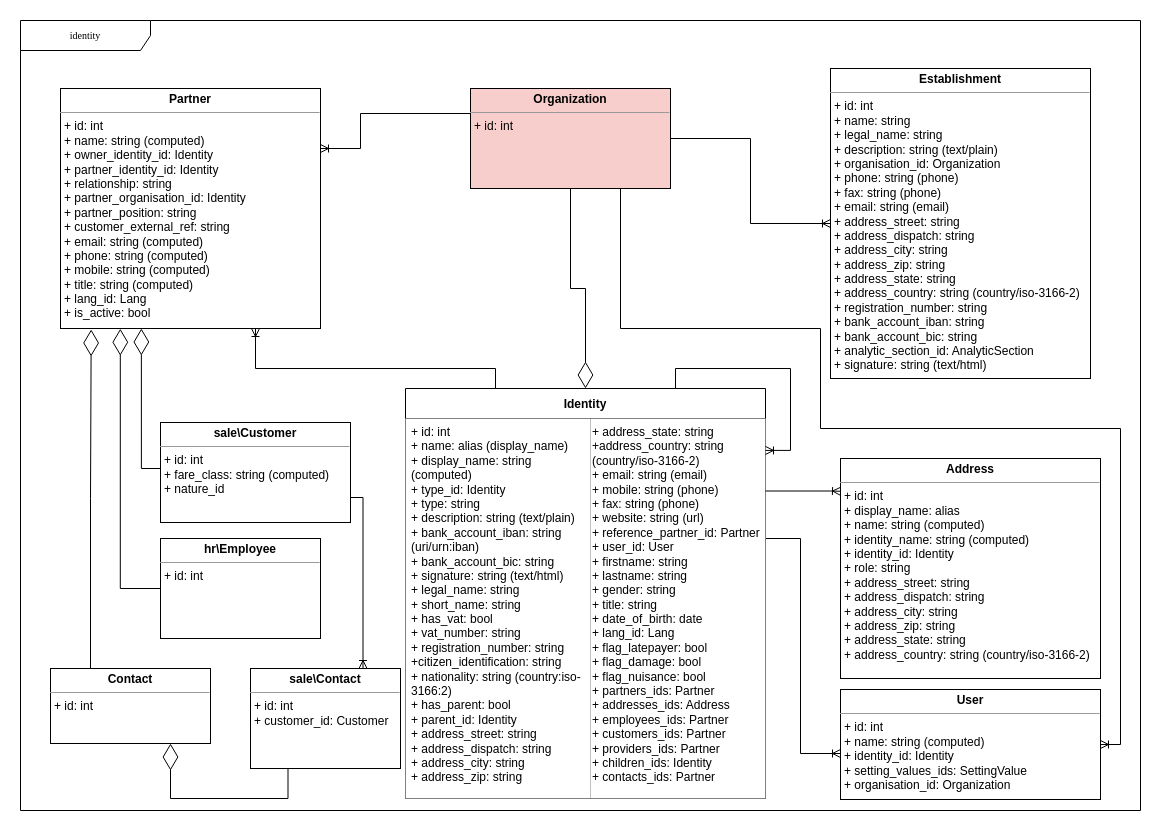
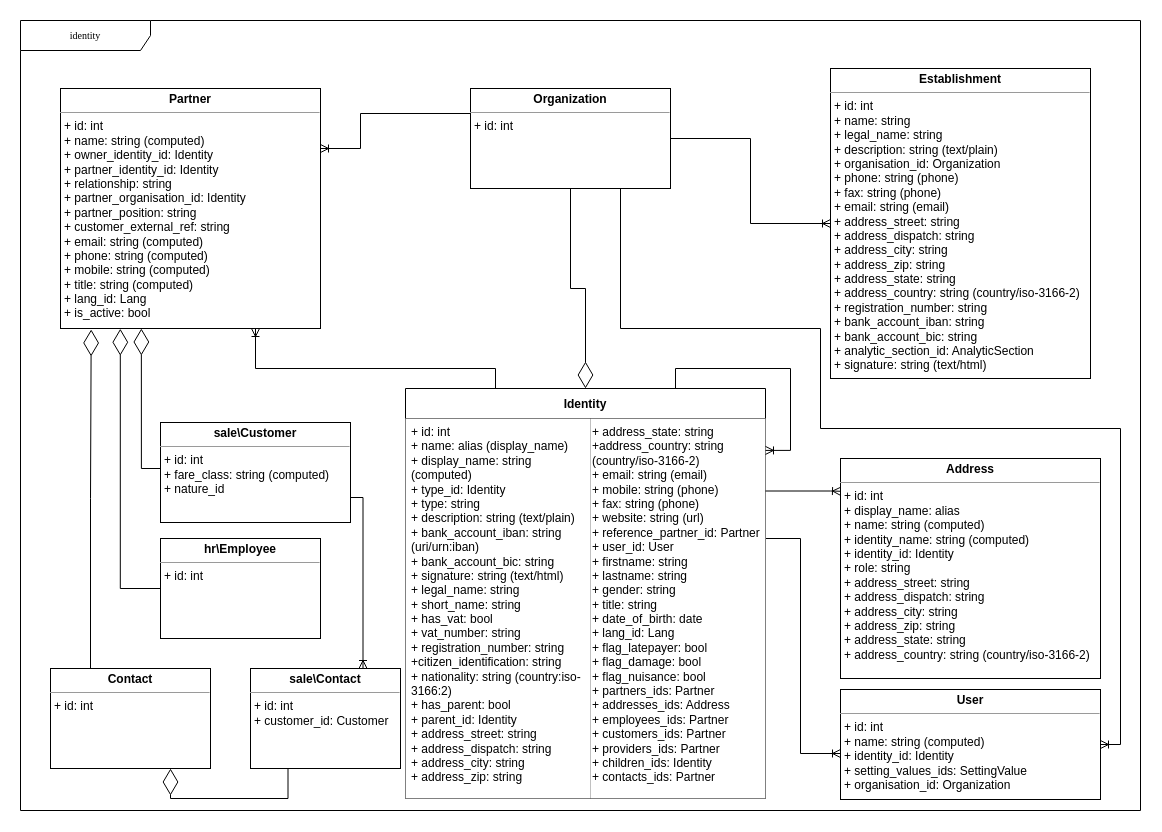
  <mxCell id="0" />
  <mxCell id="1" parent="0" />
  <mxCell id="2" value="identity" style="shape=umlFrame;whiteSpace=wrap;html=1;rounded=0;shadow=0;comic=0;labelBackgroundColor=none;strokeWidth=1;fontFamily=Verdana;fontSize=10;align=center;width=130;height=30;" parent="1" vertex="1"><mxGeometry x="20" y="20" width="1120" height="790" as="geometry" /></mxCell>
  <mxCell id="3" style="edgeStyle=orthogonalEdgeStyle;rounded=0;orthogonalLoop=1;jettySize=auto;html=1;endArrow=ERoneToMany;endFill=0;" parent="1" target="13" edge="1"><mxGeometry relative="1" as="geometry"><mxPoint x="765" y="538" as="sourcePoint" /><mxPoint x="830" y="528" as="targetPoint" /><Array as="points"><mxPoint x="800" y="538" /><mxPoint x="800" y="753" /></Array></mxGeometry></mxCell>
  <mxCell id="4" style="edgeStyle=orthogonalEdgeStyle;rounded=0;orthogonalLoop=1;jettySize=auto;html=1;entryX=0.75;entryY=1;entryDx=0;entryDy=0;endArrow=ERoneToMany;endFill=0;exitX=0.25;exitY=0;exitDx=0;exitDy=0;" parent="1" source="5" target="12" edge="1"><mxGeometry relative="1" as="geometry"><Array as="points"><mxPoint x="495" y="368" /><mxPoint x="255" y="368" /></Array></mxGeometry></mxCell>
  <mxCell id="5" value="Identity" style="shape=table;startSize=30;container=1;collapsible=0;childLayout=tableLayout;fontStyle=1;strokeWidth=1;" parent="1" vertex="1"><mxGeometry x="405" y="388" width="360" height="410" as="geometry" /></mxCell>
  <mxCell id="6" value="" style="shape=tableRow;horizontal=0;startSize=0;swimlaneHead=0;swimlaneBody=0;top=0;left=0;bottom=0;right=0;collapsible=0;dropTarget=0;fillColor=none;points=[[0,0.5],[1,0.5]];portConstraint=eastwest;" parent="5" vertex="1"><mxGeometry y="30" width="360" height="380" as="geometry" /></mxCell>
  <mxCell id="7" value="&lt;p style=&quot;margin: 0px 0px 0px 4px;&quot;&gt;+ id: int&lt;br&gt;+ name: alias (display_name)&lt;/p&gt;&lt;p style=&quot;margin: 0px 0px 0px 4px;&quot;&gt;+ display_name: string (computed)&lt;/p&gt;&lt;p style=&quot;margin: 0px 0px 0px 4px;&quot;&gt;+ type_id: Identity&lt;/p&gt;&lt;p style=&quot;margin: 0px 0px 0px 4px;&quot;&gt;+ type: string&lt;/p&gt;&lt;p style=&quot;margin: 0px 0px 0px 4px;&quot;&gt;+ description: string (text/plain)&lt;br&gt;&lt;/p&gt;&lt;p style=&quot;margin: 0px 0px 0px 4px;&quot;&gt;+ bank_account_iban: string (uri/urn:iban)&lt;/p&gt;&lt;p style=&quot;margin: 0px 0px 0px 4px;&quot;&gt;+ bank_account_bic: string&lt;br&gt;&lt;/p&gt;&lt;p style=&quot;margin: 0px 0px 0px 4px;&quot;&gt;+ signature: string (text/html)&lt;/p&gt;&lt;p style=&quot;margin: 0px 0px 0px 4px;&quot;&gt;+ legal_name: string&lt;/p&gt;&lt;p style=&quot;margin: 0px 0px 0px 4px;&quot;&gt;+ short_name: string&lt;br&gt;&lt;/p&gt;&lt;p style=&quot;margin: 0px 0px 0px 4px;&quot;&gt;+ has_vat: bool&lt;/p&gt;&lt;p style=&quot;margin: 0px 0px 0px 4px;&quot;&gt;+ vat_number: string&lt;/p&gt;&lt;p style=&quot;margin: 0px 0px 0px 4px;&quot;&gt;+ registration_number: string&lt;/p&gt;&lt;p style=&quot;margin: 0px 0px 0px 4px;&quot;&gt;+citizen_identification: string&lt;/p&gt;&lt;p style=&quot;margin: 0px 0px 0px 4px;&quot;&gt;+ nationality: string (country:iso-3166:2)&lt;/p&gt;&lt;p style=&quot;margin: 0px 0px 0px 4px;&quot;&gt;+ has_parent: bool&lt;/p&gt;&lt;p style=&quot;margin: 0px 0px 0px 4px;&quot;&gt;+ parent_id: Identity&lt;/p&gt;&lt;p style=&quot;margin: 0px 0px 0px 4px;&quot;&gt;+ address_street: string&lt;br&gt;+ address_dispatch: string&lt;br&gt;+ address_city: string&lt;br&gt;+ address_zip: string&lt;br&gt;&lt;/p&gt;&lt;p style=&quot;margin: 0px 0px 0px 4px;&quot;&gt;&lt;br&gt;&lt;/p&gt;" style="shape=partialRectangle;html=1;whiteSpace=wrap;connectable=0;overflow=hidden;top=0;left=0;bottom=0;right=0;pointerEvents=1;align=left;verticalAlign=top;strokeWidth=3;" parent="6" vertex="1"><mxGeometry width="185" height="380" as="geometry"><mxRectangle width="185" height="380" as="alternateBounds" /></mxGeometry></mxCell>
  <mxCell id="8" value="+ address_state: string&lt;br&gt;+address_country: string (country/iso-3166-2)&lt;br&gt;+ email: string (email)&lt;br&gt;+ mobile: string (phone)&lt;br&gt;+ fax: string (phone)&lt;br&gt;+ website: string (url)&lt;br&gt;+ reference_partner_id: Partner&lt;br&gt;+ user_id: User&lt;br&gt;+ firstname: string&lt;br&gt;+ lastname: string&lt;br&gt;+ gender: string&lt;br&gt;+ title: string&lt;br&gt;+ date_of_birth: date&lt;br&gt;+ lang_id: Lang&lt;br&gt;+ flag_latepayer: bool&lt;br&gt;+ flag_damage: bool&lt;br&gt;+ flag_nuisance: bool&lt;br&gt;+ partners_ids: Partner&lt;br&gt;+ addresses_ids: Address&lt;br&gt;+ employees_ids: Partner&lt;br&gt;+ customers_ids: Partner&lt;br&gt;+ providers_ids: Partner&lt;br&gt;+ children_ids: Identity&lt;br&gt;+ contacts_ids: Partner" style="shape=partialRectangle;html=1;whiteSpace=wrap;connectable=0;overflow=hidden;top=0;left=0;bottom=0;right=0;pointerEvents=1;verticalAlign=top;align=left;strokeWidth=3;" parent="6" vertex="1"><mxGeometry x="185" width="175" height="380" as="geometry"><mxRectangle width="175" height="380" as="alternateBounds" /></mxGeometry></mxCell>
  <mxCell id="9" value="" style="edgeStyle=orthogonalEdgeStyle;fontSize=12;html=1;endArrow=ERoneToMany;rounded=0;exitX=0.75;exitY=0;exitDx=0;exitDy=0;entryX=1;entryY=0.084;entryDx=0;entryDy=0;entryPerimeter=0;" parent="5" source="5" target="6" edge="1"><mxGeometry width="100" height="100" relative="1" as="geometry"><mxPoint x="265" y="280" as="sourcePoint" /><mxPoint x="365" y="180" as="targetPoint" /><Array as="points"><mxPoint x="270" y="-20" /><mxPoint x="385" y="-20" /><mxPoint x="385" y="62" /></Array></mxGeometry></mxCell>
  <mxCell id="10" value="&lt;p style=&quot;margin: 0px ; margin-top: 4px ; text-align: center&quot;&gt;&lt;b&gt;Address&lt;/b&gt;&lt;/p&gt;&lt;hr size=&quot;1&quot;&gt;&lt;p style=&quot;margin: 0px ; margin-left: 4px&quot;&gt;+ id: int&lt;/p&gt;&lt;p style=&quot;margin: 0px 0px 0px 4px;&quot;&gt;+ display_name: alias&lt;/p&gt;&lt;p style=&quot;margin: 0px ; margin-left: 4px&quot;&gt;+ name: string (computed)&lt;/p&gt;&lt;p style=&quot;margin: 0px ; margin-left: 4px&quot;&gt;+ identity_name: string (computed)&lt;br&gt;&lt;/p&gt;&lt;p style=&quot;margin: 0px ; margin-left: 4px&quot;&gt;+ identity_id: Identity&lt;/p&gt;&lt;p style=&quot;margin: 0px ; margin-left: 4px&quot;&gt;+ role: string&lt;/p&gt;&lt;p style=&quot;margin: 0px ; margin-left: 4px&quot;&gt;+ address_street: string&lt;/p&gt;&lt;p style=&quot;margin: 0px ; margin-left: 4px&quot;&gt;+ address_dispatch: string&lt;/p&gt;&lt;p style=&quot;margin: 0px ; margin-left: 4px&quot;&gt;+ address_city: string&lt;/p&gt;&lt;p style=&quot;margin: 0px ; margin-left: 4px&quot;&gt;+ address_zip: string&lt;/p&gt;&lt;p style=&quot;margin: 0px ; margin-left: 4px&quot;&gt;+ address_state: string&lt;/p&gt;&lt;p style=&quot;margin: 0px ; margin-left: 4px&quot;&gt;+ address_country: string (country/iso-3166-2)&lt;/p&gt;&lt;p style=&quot;margin: 0px ; margin-left: 4px&quot;&gt;&lt;br&gt;&lt;/p&gt;" style="verticalAlign=top;align=left;overflow=fill;fontSize=12;fontFamily=Helvetica;html=1;rounded=0;shadow=0;comic=0;labelBackgroundColor=none;strokeWidth=1" parent="1" vertex="1"><mxGeometry x="840" y="458" width="260" height="220" as="geometry" /></mxCell>
  <mxCell id="11" value="&lt;p style=&quot;margin: 0px ; margin-top: 4px ; text-align: center&quot;&gt;&lt;b&gt;Establishment&lt;/b&gt;&lt;/p&gt;&lt;hr size=&quot;1&quot;&gt;&lt;p style=&quot;margin: 0px ; margin-left: 4px&quot;&gt;+ id: int&lt;/p&gt;&lt;p style=&quot;margin: 0px 0px 0px 4px;&quot;&gt;+ name: string&lt;/p&gt;&lt;p style=&quot;margin: 0px ; margin-left: 4px&quot;&gt;+ legal_name: string&amp;nbsp;&lt;/p&gt;&lt;p style=&quot;margin: 0px ; margin-left: 4px&quot;&gt;+ description: string (text/plain)&lt;br&gt;&lt;/p&gt;&lt;p style=&quot;margin: 0px ; margin-left: 4px&quot;&gt;+ organisation_id: Organization&lt;/p&gt;&lt;p style=&quot;margin: 0px ; margin-left: 4px&quot;&gt;+ phone: string (phone)&lt;/p&gt;&lt;p style=&quot;margin: 0px ; margin-left: 4px&quot;&gt;+ fax: string (phone)&lt;/p&gt;&lt;p style=&quot;margin: 0px ; margin-left: 4px&quot;&gt;+ email: string (email)&lt;/p&gt;&lt;p style=&quot;margin: 0px ; margin-left: 4px&quot;&gt;+ address_street: string&lt;/p&gt;&lt;p style=&quot;margin: 0px ; margin-left: 4px&quot;&gt;+ address_dispatch: string&lt;/p&gt;&lt;p style=&quot;margin: 0px ; margin-left: 4px&quot;&gt;+ address_city: string&lt;/p&gt;&lt;p style=&quot;margin: 0px ; margin-left: 4px&quot;&gt;+ address_zip: string&lt;/p&gt;&lt;p style=&quot;margin: 0px ; margin-left: 4px&quot;&gt;+ address_state: string&lt;/p&gt;&lt;p style=&quot;margin: 0px ; margin-left: 4px&quot;&gt;+ address_country: string (country/iso-3166-2)&lt;/p&gt;&lt;p style=&quot;margin: 0px ; margin-left: 4px&quot;&gt;+ registration_number: string&lt;/p&gt;&lt;p style=&quot;margin: 0px ; margin-left: 4px&quot;&gt;+ bank_account_iban: string&lt;/p&gt;&lt;p style=&quot;margin: 0px ; margin-left: 4px&quot;&gt;+ bank_account_bic: string&lt;/p&gt;&lt;p style=&quot;margin: 0px ; margin-left: 4px&quot;&gt;+ analytic_section_id: AnalyticSection&lt;/p&gt;&lt;p style=&quot;margin: 0px ; margin-left: 4px&quot;&gt;+ signature: string (text/html)&lt;/p&gt;" style="verticalAlign=top;align=left;overflow=fill;fontSize=12;fontFamily=Helvetica;html=1;rounded=0;shadow=0;comic=0;labelBackgroundColor=none;strokeWidth=1" parent="1" vertex="1"><mxGeometry x="830" y="68" width="260" height="310" as="geometry" /></mxCell>
  <mxCell id="12" value="&lt;p style=&quot;margin: 0px ; margin-top: 4px ; text-align: center&quot;&gt;&lt;b&gt;Partner&lt;/b&gt;&lt;/p&gt;&lt;hr size=&quot;1&quot;&gt;&lt;p style=&quot;margin: 0px ; margin-left: 4px&quot;&gt;+ id: int&lt;/p&gt;&lt;p style=&quot;margin: 0px 0px 0px 4px;&quot;&gt;+ name: string (computed)&lt;/p&gt;&lt;p style=&quot;margin: 0px ; margin-left: 4px&quot;&gt;+ owner_identity_id: Identity&lt;/p&gt;&lt;p style=&quot;margin: 0px ; margin-left: 4px&quot;&gt;+ partner_identity_id: Identity&lt;/p&gt;&lt;p style=&quot;margin: 0px ; margin-left: 4px&quot;&gt;+ relationship: string&lt;/p&gt;&lt;p style=&quot;margin: 0px ; margin-left: 4px&quot;&gt;+ partner_organisation_id: Identity&lt;/p&gt;&lt;p style=&quot;margin: 0px ; margin-left: 4px&quot;&gt;+ partner_position: string&lt;/p&gt;&lt;p style=&quot;margin: 0px ; margin-left: 4px&quot;&gt;+ customer_external_ref: string&lt;/p&gt;&lt;p style=&quot;margin: 0px ; margin-left: 4px&quot;&gt;+ email: string (computed)&lt;/p&gt;&lt;p style=&quot;margin: 0px ; margin-left: 4px&quot;&gt;+ phone: string (computed)&lt;/p&gt;&lt;p style=&quot;margin: 0px ; margin-left: 4px&quot;&gt;+ mobile: string (computed)&lt;/p&gt;&lt;p style=&quot;margin: 0px ; margin-left: 4px&quot;&gt;+ title: string (computed)&lt;/p&gt;&lt;p style=&quot;margin: 0px ; margin-left: 4px&quot;&gt;+ lang_id: Lang&lt;/p&gt;&lt;p style=&quot;margin: 0px ; margin-left: 4px&quot;&gt;+ is_active: bool&lt;/p&gt;" style="verticalAlign=top;align=left;overflow=fill;fontSize=12;fontFamily=Helvetica;html=1;rounded=0;shadow=0;comic=0;labelBackgroundColor=none;strokeWidth=1" parent="1" vertex="1"><mxGeometry x="60" y="88" width="260" height="240" as="geometry" /></mxCell>
  <mxCell id="13" value="&lt;p style=&quot;margin: 0px ; margin-top: 4px ; text-align: center&quot;&gt;&lt;b&gt;User&lt;/b&gt;&lt;/p&gt;&lt;hr size=&quot;1&quot;&gt;&lt;p style=&quot;margin: 0px ; margin-left: 4px&quot;&gt;+ id: int&lt;/p&gt;&lt;p style=&quot;margin: 0px 0px 0px 4px;&quot;&gt;+ name: string (computed)&lt;/p&gt;&lt;p style=&quot;margin: 0px ; margin-left: 4px&quot;&gt;+ identity_id: Identity&lt;/p&gt;&lt;p style=&quot;margin: 0px ; margin-left: 4px&quot;&gt;+ setting_values_ids: SettingValue&lt;/p&gt;&lt;p style=&quot;margin: 0px ; margin-left: 4px&quot;&gt;+ organisation_id: Organization&lt;/p&gt;" style="verticalAlign=top;align=left;overflow=fill;fontSize=12;fontFamily=Helvetica;html=1;rounded=0;shadow=0;comic=0;labelBackgroundColor=none;strokeWidth=1" parent="1" vertex="1"><mxGeometry x="840" y="689" width="260" height="110" as="geometry" /></mxCell>
  <mxCell id="14" style="edgeStyle=orthogonalEdgeStyle;rounded=0;orthogonalLoop=1;jettySize=auto;html=1;exitX=1;exitY=0.25;exitDx=0;exitDy=0;endArrow=ERoneToMany;endFill=0;entryX=0;entryY=0.149;entryDx=0;entryDy=0;entryPerimeter=0;" parent="1" source="5" target="10" edge="1"><mxGeometry relative="1" as="geometry"><Array as="points"><mxPoint x="830" y="491" /></Array><mxPoint x="830" y="488" as="targetPoint" /></mxGeometry></mxCell>
  <mxCell id="15" value="" style="endArrow=diamondThin;endFill=0;endSize=24;html=1;rounded=0;exitX=0;exitY=0.471;exitDx=0;exitDy=0;edgeStyle=orthogonalEdgeStyle;entryX=0.311;entryY=1;entryDx=0;entryDy=0;entryPerimeter=0;exitPerimeter=0;" parent="1" source="16" target="12" edge="1"><mxGeometry width="160" relative="1" as="geometry"><mxPoint y="388" as="sourcePoint" x="0" /><mxPoint x="140" y="348" as="targetPoint" /><Array as="points"><mxPoint x="170" y="468" /><mxPoint x="141" y="468" /></Array></mxGeometry></mxCell>
  <mxCell id="16" value="&lt;p style=&quot;margin: 0px ; margin-top: 4px ; text-align: center&quot;&gt;&lt;b&gt;sale\Customer&lt;/b&gt;&lt;/p&gt;&lt;hr size=&quot;1&quot;&gt;&lt;p style=&quot;margin: 0px ; margin-left: 4px&quot;&gt;+ id: int&lt;/p&gt;&lt;p style=&quot;margin: 0px 0px 0px 4px&quot;&gt;+ fare_class: string (computed)&lt;/p&gt;&lt;p style=&quot;margin: 0px ; margin-left: 4px&quot;&gt;+ nature_id&lt;/p&gt;" style="verticalAlign=top;align=left;overflow=fill;fontSize=12;fontFamily=Helvetica;html=1;rounded=0;shadow=0;comic=0;labelBackgroundColor=none;strokeWidth=1" parent="1" vertex="1"><mxGeometry x="160" y="422" width="190" height="100" as="geometry" /></mxCell>
- <mxCell id="17" value="&lt;p style=&quot;margin: 0px ; margin-top: 4px ; text-align: center&quot;&gt;&lt;b&gt;Contact&lt;/b&gt;&lt;/p&gt;&lt;hr size=&quot;1&quot;&gt;&lt;p style=&quot;margin: 0px ; margin-left: 4px&quot;&gt;+ id: int&lt;/p&gt;&lt;p style=&quot;margin: 0px ; margin-left: 4px&quot;&gt;&lt;br&gt;&lt;/p&gt;" style="verticalAlign=top;align=left;overflow=fill;fontSize=12;fontFamily=Helvetica;html=1;rounded=0;shadow=0;comic=0;labelBackgroundColor=none;strokeWidth=1" parent="1" vertex="1"><mxGeometry x="50" y="668" width="160" height="75" as="geometry" /></mxCell>
+ <mxCell id="17" value="&lt;p style=&quot;margin: 0px ; margin-top: 4px ; text-align: center&quot;&gt;&lt;b&gt;Contact&lt;/b&gt;&lt;/p&gt;&lt;hr size=&quot;1&quot;&gt;&lt;p style=&quot;margin: 0px ; margin-left: 4px&quot;&gt;+ id: int&lt;/p&gt;&lt;p style=&quot;margin: 0px ; margin-left: 4px&quot;&gt;&lt;br&gt;&lt;/p&gt;" style="verticalAlign=top;align=left;overflow=fill;fontSize=12;fontFamily=Helvetica;html=1;rounded=0;shadow=0;comic=0;labelBackgroundColor=none;strokeWidth=1" parent="1" vertex="1"><mxGeometry x="50" y="668" width="160" height="100" as="geometry" /></mxCell>
  <mxCell id="18" value="" style="endArrow=diamondThin;endFill=0;endSize=24;html=1;rounded=0;exitX=0;exitY=0.5;exitDx=0;exitDy=0;edgeStyle=orthogonalEdgeStyle;entryX=0.23;entryY=1.001;entryDx=0;entryDy=0;entryPerimeter=0;" parent="1" source="19" target="12" edge="1"><mxGeometry width="160" relative="1" as="geometry"><mxPoint x="240" y="428" as="sourcePoint" /><mxPoint x="120" y="338" as="targetPoint" /><Array as="points"><mxPoint x="120" y="588" /></Array></mxGeometry></mxCell>
  <mxCell id="19" value="&lt;p style=&quot;margin: 0px ; margin-top: 4px ; text-align: center&quot;&gt;&lt;b&gt;hr\Employee&lt;/b&gt;&lt;/p&gt;&lt;hr size=&quot;1&quot;&gt;&lt;p style=&quot;margin: 0px ; margin-left: 4px&quot;&gt;+ id: int&lt;/p&gt;&lt;p style=&quot;border-color: var(--border-color); margin: 0px 0px 0px 4px;&quot;&gt;&lt;br&gt;&lt;/p&gt;" style="verticalAlign=top;align=left;overflow=fill;fontSize=12;fontFamily=Helvetica;html=1;rounded=0;shadow=0;comic=0;labelBackgroundColor=none;strokeWidth=1" parent="1" vertex="1"><mxGeometry x="160" y="538" width="160" height="100" as="geometry" /></mxCell>
  <mxCell id="20" value="" style="endArrow=diamondThin;endFill=0;endSize=24;html=1;rounded=0;edgeStyle=orthogonalEdgeStyle;entryX=0.118;entryY=1.004;entryDx=0;entryDy=0;entryPerimeter=0;exitX=0.25;exitY=0;exitDx=0;exitDy=0;" parent="1" source="17" target="12" edge="1"><mxGeometry width="160" relative="1" as="geometry"><mxPoint x="91" y="658" as="sourcePoint" /><mxPoint x="70" y="358" as="targetPoint" /></mxGeometry></mxCell>
- <mxCell id="21" value="&lt;p style=&quot;margin: 0px ; margin-top: 4px ; text-align: center&quot;&gt;&lt;b&gt;Organization&lt;/b&gt;&lt;/p&gt;&lt;hr size=&quot;1&quot;&gt;&lt;p style=&quot;margin: 0px ; margin-left: 4px&quot;&gt;+ id: int&lt;/p&gt;&lt;p style=&quot;margin: 0px ; margin-left: 4px&quot;&gt;&lt;br&gt;&lt;/p&gt;" style="verticalAlign=top;align=left;overflow=fill;fontSize=12;fontFamily=Helvetica;html=1;rounded=0;shadow=0;comic=0;labelBackgroundColor=none;strokeWidth=1;fillColor=#f8cecc;" parent="1" vertex="1"><mxGeometry x="470" y="88" width="200" height="100" as="geometry" /></mxCell>
+ <mxCell id="21" value="&lt;p style=&quot;margin: 0px ; margin-top: 4px ; text-align: center&quot;&gt;&lt;b&gt;Organization&lt;/b&gt;&lt;/p&gt;&lt;hr size=&quot;1&quot;&gt;&lt;p style=&quot;margin: 0px ; margin-left: 4px&quot;&gt;+ id: int&lt;/p&gt;&lt;p style=&quot;margin: 0px ; margin-left: 4px&quot;&gt;&lt;br&gt;&lt;/p&gt;" style="verticalAlign=top;align=left;overflow=fill;fontSize=12;fontFamily=Helvetica;html=1;rounded=0;shadow=0;comic=0;labelBackgroundColor=none;strokeWidth=1" parent="1" vertex="1"><mxGeometry x="470" y="88" width="200" height="100" as="geometry" /></mxCell>
  <mxCell id="22" value="" style="edgeStyle=orthogonalEdgeStyle;fontSize=12;html=1;endArrow=ERoneToMany;rounded=0;" parent="1" source="21" target="11" edge="1"><mxGeometry width="100" height="100" relative="1" as="geometry"><mxPoint x="530" y="298" as="sourcePoint" /><mxPoint x="630" y="198" as="targetPoint" /></mxGeometry></mxCell>
  <mxCell id="23" value="" style="edgeStyle=orthogonalEdgeStyle;fontSize=12;html=1;endArrow=ERoneToMany;rounded=0;entryX=1;entryY=0.25;entryDx=0;entryDy=0;exitX=0;exitY=0.25;exitDx=0;exitDy=0;" parent="1" source="21" target="12" edge="1"><mxGeometry width="100" height="100" relative="1" as="geometry"><mxPoint x="330" y="158" as="sourcePoint" /><mxPoint x="480" y="148" as="targetPoint" /><Array as="points"><mxPoint x="360" y="113" /><mxPoint x="360" y="148" /></Array></mxGeometry></mxCell>
  <mxCell id="24" value="" style="endArrow=diamondThin;endFill=0;endSize=24;html=1;rounded=0;edgeStyle=orthogonalEdgeStyle;entryX=0.5;entryY=0;entryDx=0;entryDy=0;exitX=0.5;exitY=1;exitDx=0;exitDy=0;" parent="1" source="21" target="5" edge="1"><mxGeometry width="160" relative="1" as="geometry"><mxPoint x="170" y="479" as="sourcePoint" /><mxPoint x="151" y="338" as="targetPoint" /></mxGeometry></mxCell>
  <mxCell id="25" value="&lt;p style=&quot;margin: 0px ; margin-top: 4px ; text-align: center&quot;&gt;&lt;b&gt;sale\Contact&lt;/b&gt;&lt;/p&gt;&lt;hr size=&quot;1&quot;&gt;&lt;p style=&quot;margin: 0px ; margin-left: 4px&quot;&gt;+ id: int&lt;/p&gt;&lt;p style=&quot;margin: 0px ; margin-left: 4px&quot;&gt;+ customer&lt;span style=&quot;background-color: initial;&quot;&gt;_id: Customer&lt;/span&gt;&lt;br&gt;&lt;/p&gt;" style="verticalAlign=top;align=left;overflow=fill;fontSize=12;fontFamily=Helvetica;html=1;rounded=0;shadow=0;comic=0;labelBackgroundColor=none;strokeWidth=1" parent="1" vertex="1"><mxGeometry x="250" y="668" width="150" height="100" as="geometry" /></mxCell>
  <mxCell id="26" value="" style="fontSize=12;html=1;endArrow=ERoneToMany;rounded=0;entryX=0.75;entryY=0;entryDx=0;entryDy=0;edgeStyle=orthogonalEdgeStyle;exitX=1;exitY=0.75;exitDx=0;exitDy=0;" parent="1" source="16" target="25" edge="1"><mxGeometry width="100" height="100" relative="1" as="geometry"><mxPoint x="310" y="522" as="sourcePoint" /><mxPoint x="140" y="678" as="targetPoint" /></mxGeometry></mxCell>
  <mxCell id="27" value="" style="endArrow=diamondThin;endFill=0;endSize=24;html=1;rounded=0;edgeStyle=orthogonalEdgeStyle;entryX=0.75;entryY=1;entryDx=0;entryDy=0;exitX=0.25;exitY=1;exitDx=0;exitDy=0;" parent="1" source="25" target="17" edge="1"><mxGeometry width="160" relative="1" as="geometry"><mxPoint x="100" y="678" as="sourcePoint" /><mxPoint x="101" y="339" as="targetPoint" /><Array as="points"><mxPoint x="288" y="798" /><mxPoint x="170" y="798" /></Array></mxGeometry></mxCell>
  <mxCell id="28" style="edgeStyle=orthogonalEdgeStyle;rounded=0;orthogonalLoop=1;jettySize=auto;html=1;exitX=0.75;exitY=1;exitDx=0;exitDy=0;endArrow=ERoneToMany;endFill=0;entryX=1;entryY=0.5;entryDx=0;entryDy=0;" parent="1" source="21" target="13" edge="1"><mxGeometry relative="1" as="geometry"><Array as="points"><mxPoint x="620" y="328" /><mxPoint x="820" y="328" /><mxPoint x="820" y="428" /><mxPoint x="1120" y="428" /><mxPoint x="1120" y="744" /></Array><mxPoint x="775" y="501" as="sourcePoint" /><mxPoint x="850" y="501" as="targetPoint" /></mxGeometry></mxCell>
